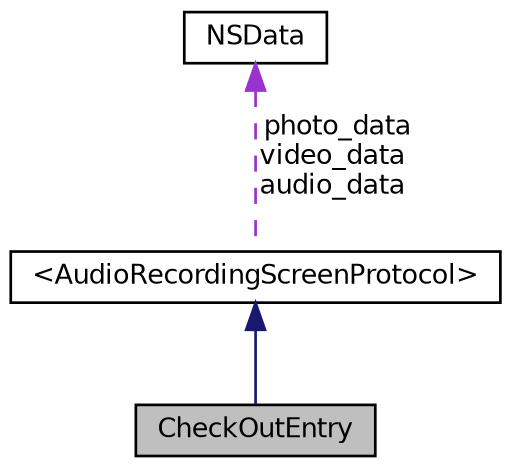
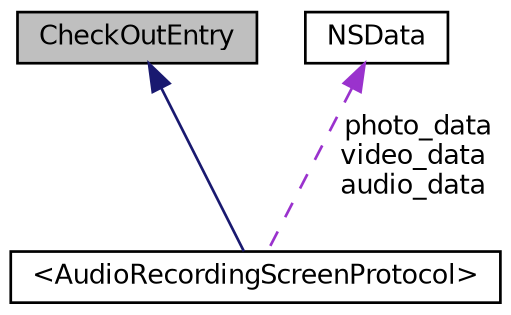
  digraph {
    node [color=black fillcolor=white fontname=Helvetica fontsize=10 shape=record style=filled]
    edge [dir=back fontname=Helvetica fontsize=10 labelfontname=Helvetica labelfontsize=10]
    n1 [fillcolor=grey75 fontcolor=black height=0.2 label=CheckOutEntry width=0.4]
    n2 [height=0.2 label="\<AudioRecordingScreenProtocol\>" width=0.4]
    n3 [height=0.2 label=NSData width=0.4]
-   n2 -> n1 [color=midnightblue style=solid]
+   n1 -> n2 [color=midnightblue style=solid]
    n3 -> n2 [color=darkorchid3 label=" photo_data\nvideo_data\naudio_data" style=dashed]
  }
